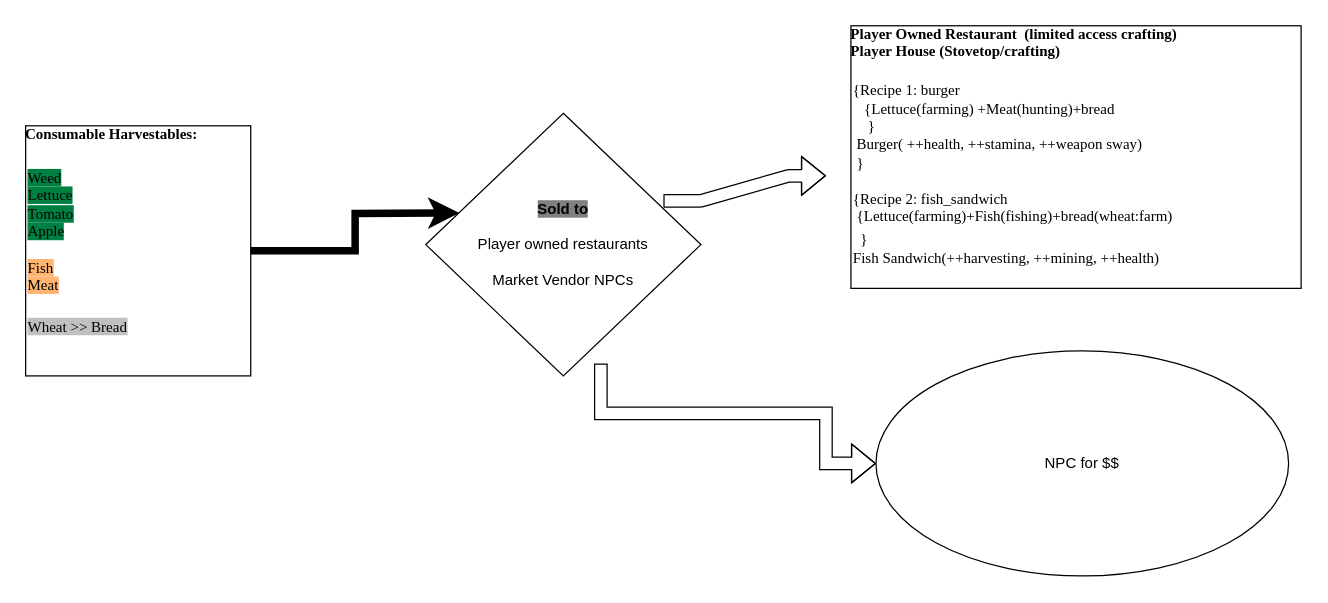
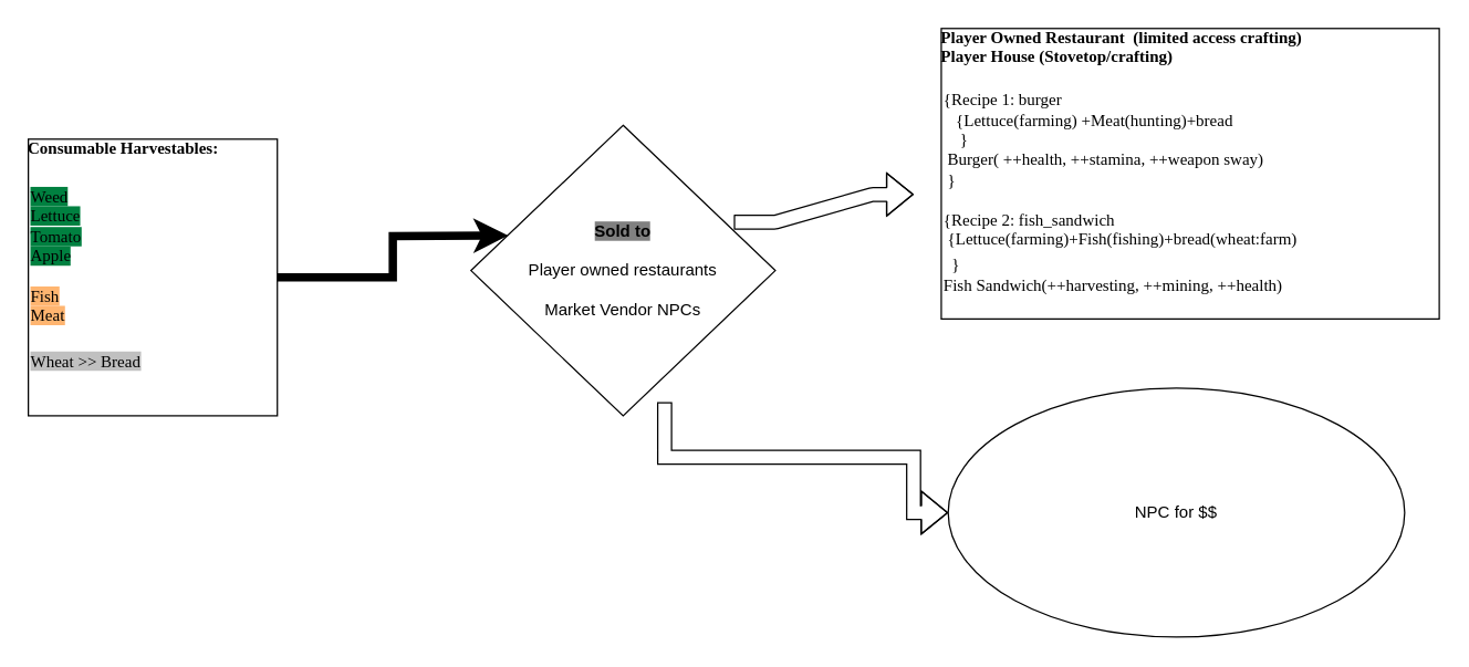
  <mxCell id="0" />
  <mxCell id="1" parent="0" />
  <mxCell id="2" value="&lt;div align=&quot;center&quot;&gt;&lt;b style=&quot;background-color: rgb(128, 128, 128);&quot;&gt;Sold to&lt;/b&gt;&lt;br&gt;&lt;/div&gt;&lt;br&gt;Player owned restaurants&lt;br&gt;&lt;br&gt;Market Vendor NPCs" style="rhombus;whiteSpace=wrap;html=1;fillColor=#FFFFFF;" vertex="1" parent="1"><mxGeometry x="340" y="90" width="220" height="210" as="geometry" /></mxCell>
  <mxCell id="3" value="&lt;b&gt;Consumable Harvestables:&lt;/b&gt;&lt;br&gt;&lt;table style=&quot;width:100%;font-size:1em;&quot; cellpadding=&quot;2&quot; cellspacing=&quot;0&quot;&gt;&lt;tbody&gt;&lt;tr&gt;&lt;td&gt;&lt;br&gt;&lt;/td&gt;&lt;td&gt;&lt;br&gt;&lt;/td&gt;&lt;/tr&gt;&lt;tr&gt;&lt;td&gt;&lt;span style=&quot;background-color: rgb(0, 128, 64);&quot;&gt;Weed &lt;br&gt;Lettuce&lt;br&gt;Tomato&lt;br&gt;Apple&lt;/span&gt;&lt;br&gt;&lt;br&gt;&lt;span style=&quot;background-color: rgb(255, 181, 112);&quot;&gt;Fish&lt;br&gt;Meat&lt;/span&gt;&lt;br&gt;&lt;br&gt;&lt;/td&gt;&lt;td&gt;&lt;br&gt;&lt;/td&gt;&lt;/tr&gt;&lt;tr&gt;&lt;td&gt;&lt;span style=&quot;background-color: rgb(192, 192, 192);&quot;&gt;Wheat &amp;gt;&amp;gt; Bread&lt;/span&gt;&lt;br&gt;&lt;/td&gt;&lt;td&gt;&lt;br&gt;&lt;/td&gt;&lt;/tr&gt;&lt;/tbody&gt;&lt;/table&gt;" style="verticalAlign=top;align=left;overflow=fill;html=1;rounded=0;shadow=0;comic=0;labelBackgroundColor=none;strokeWidth=1;fontFamily=Verdana;fontSize=12;glass=0;" parent="1" vertex="1"><mxGeometry x="20" y="100" width="180" height="200" as="geometry" /></mxCell>
  <mxCell id="4" style="edgeStyle=entityRelationEdgeStyle;html=1;labelBackgroundColor=none;startArrow=none;endArrow=ERoneToMany;fontFamily=Verdana;fontSize=12;align=left;shape=flexArrow;startFill=0;" parent="1" edge="1"><mxGeometry relative="1" as="geometry"><mxPoint x="530" y="160" as="sourcePoint" /><mxPoint x="660" y="140" as="targetPoint" /></mxGeometry></mxCell>
  <mxCell id="5" value="&lt;div&gt;&lt;b&gt;Player Owned Restaurant&amp;nbsp; (limited access crafting)&lt;/b&gt;&lt;/div&gt;&lt;div&gt;&lt;b&gt;Player House (Stovetop/crafting)&lt;br&gt;&lt;/b&gt;&lt;/div&gt;&lt;table style=&quot;width:100%;font-size:1em;&quot; cellpadding=&quot;2&quot; cellspacing=&quot;0&quot;&gt;&lt;tbody&gt;&lt;tr&gt;&lt;td&gt;&lt;br&gt;{Recipe 1: burger&lt;br&gt;&amp;nbsp;&amp;nbsp; {Lettuce(farming) +Meat(hunting)+bread &lt;br&gt;&amp;nbsp;&amp;nbsp;&amp;nbsp; }&lt;br&gt;&amp;nbsp;Burger( ++health, ++stamina, ++weapon sway)&lt;br&gt;&amp;nbsp;}&lt;br&gt;&lt;br&gt;{Recipe 2: fish_sandwich&lt;br&gt;&amp;nbsp;{Lettuce(farming)+Fish(fishing)+bread(wheat:farm) &amp;nbsp; &lt;br&gt;&lt;/td&gt;&lt;td&gt;&lt;br&gt;&lt;/td&gt;&lt;/tr&gt;&lt;tr&gt;&lt;td&gt;&amp;nbsp; }&lt;br&gt;Fish Sandwich(++harvesting, ++mining, ++health)&lt;br&gt;&lt;/td&gt;&lt;td&gt;&lt;br&gt;&lt;/td&gt;&lt;/tr&gt;&lt;tr&gt;&lt;td&gt;&lt;br&gt;&lt;br&gt;&lt;br&gt;&lt;/td&gt;&lt;td&gt;&lt;br&gt;&lt;/td&gt;&lt;/tr&gt;&lt;/tbody&gt;&lt;/table&gt;" style="verticalAlign=top;align=left;overflow=fill;html=1;rounded=0;shadow=0;comic=0;labelBackgroundColor=none;strokeWidth=1;fontFamily=Verdana;fontSize=12" parent="1" vertex="1"><mxGeometry x="680" y="20" width="360" height="210" as="geometry" /></mxCell>
  <mxCell id="6" style="edgeStyle=orthogonalEdgeStyle;rounded=0;orthogonalLoop=1;jettySize=auto;html=1;exitX=1;exitY=0.5;exitDx=0;exitDy=0;entryX=-0.017;entryY=0.382;entryDx=0;entryDy=0;entryPerimeter=0;strokeWidth=6;" edge="1" parent="1" source="3"><mxGeometry relative="1" as="geometry"><mxPoint x="366.94" y="169.66" as="targetPoint" /></mxGeometry></mxCell>
  <mxCell id="7" value="" style="endArrow=block;html=1;rounded=0;exitX=1;exitY=1;exitDx=0;exitDy=0;edgeStyle=orthogonalEdgeStyle;curved=1;startArrow=none;startFill=0;shape=flexArrow;" edge="1" parent="1" target="8"><mxGeometry width="50" height="50" relative="1" as="geometry"><mxPoint x="480" y="290.01" as="sourcePoint" /><mxPoint x="660" y="290" as="targetPoint" /><Array as="points"><mxPoint x="480" y="330" /><mxPoint x="660" y="330" /><mxPoint x="660" y="370" /></Array></mxGeometry></mxCell>
- <mxCell id="8" value="NPC for $$" style="ellipse;whiteSpace=wrap;html=1;" vertex="1" parent="1"><mxGeometry x="700" y="280" width="330" height="180" as="geometry" /></mxCell>
+ <mxCell id="8" value="NPC for $$" style="ellipse;whiteSpace=wrap;html=1;" vertex="1" parent="1"><mxGeometry x="685" y="280" width="330" height="180" as="geometry" /></mxCell>
